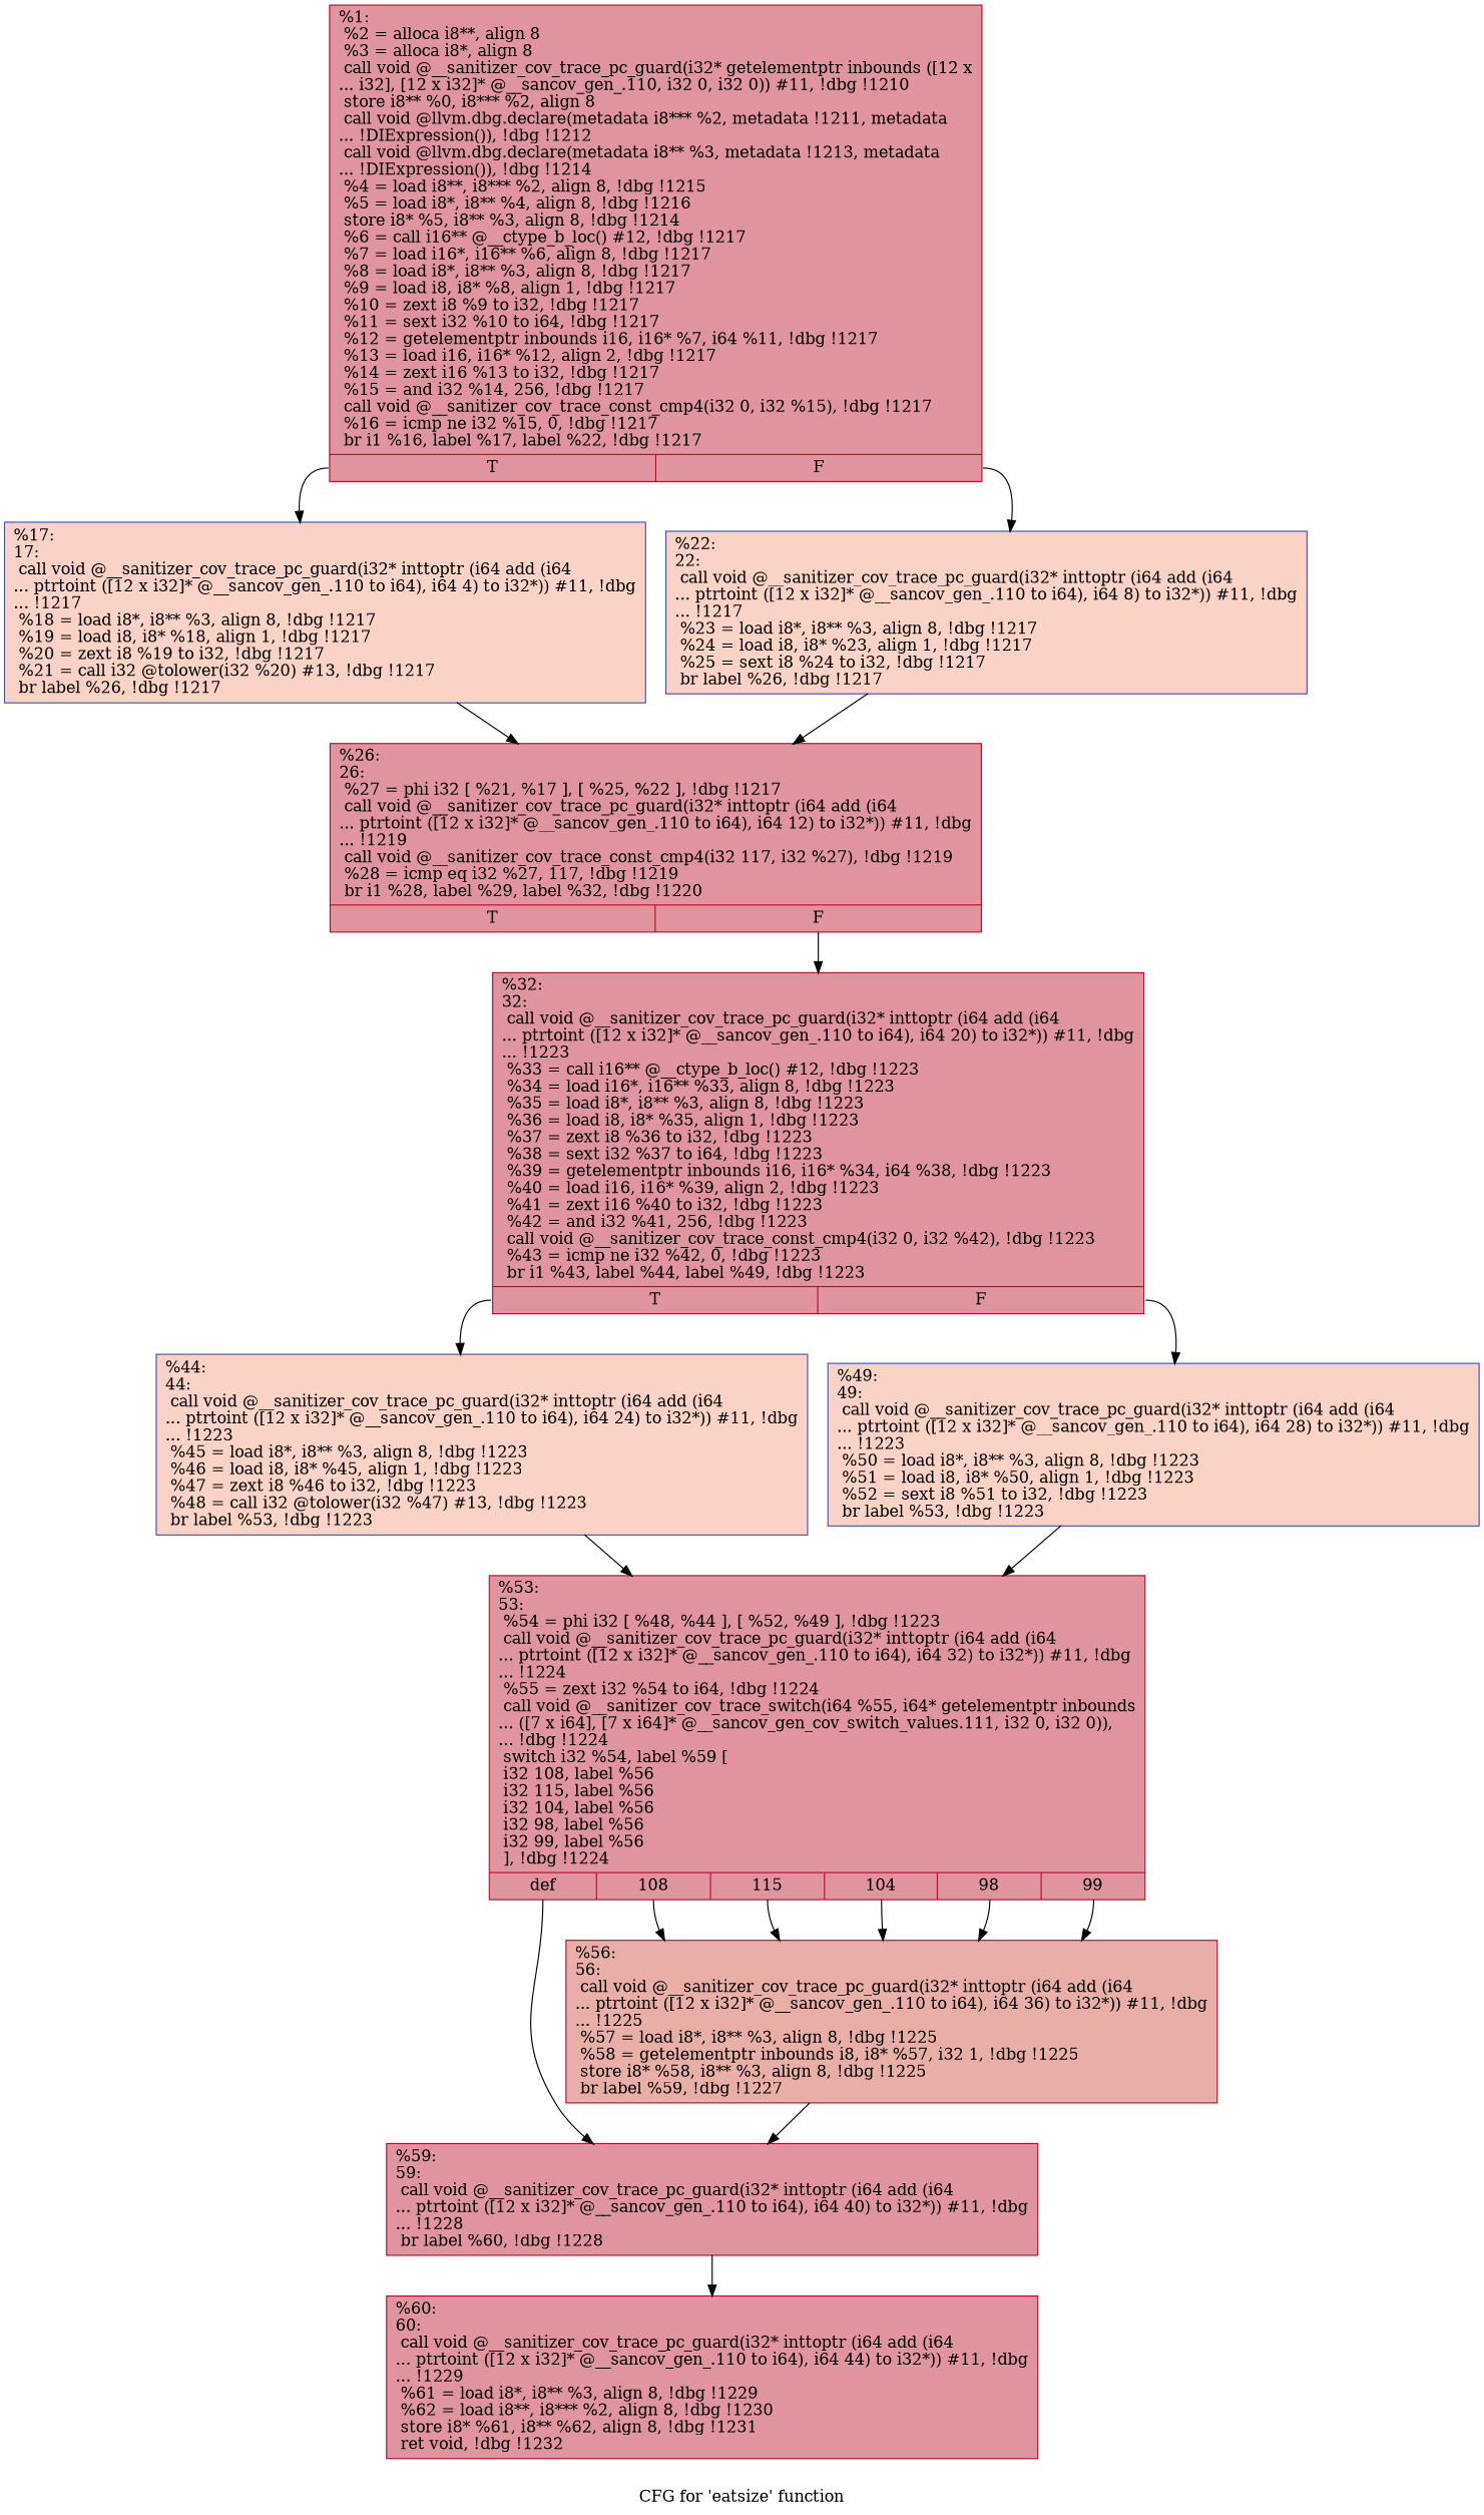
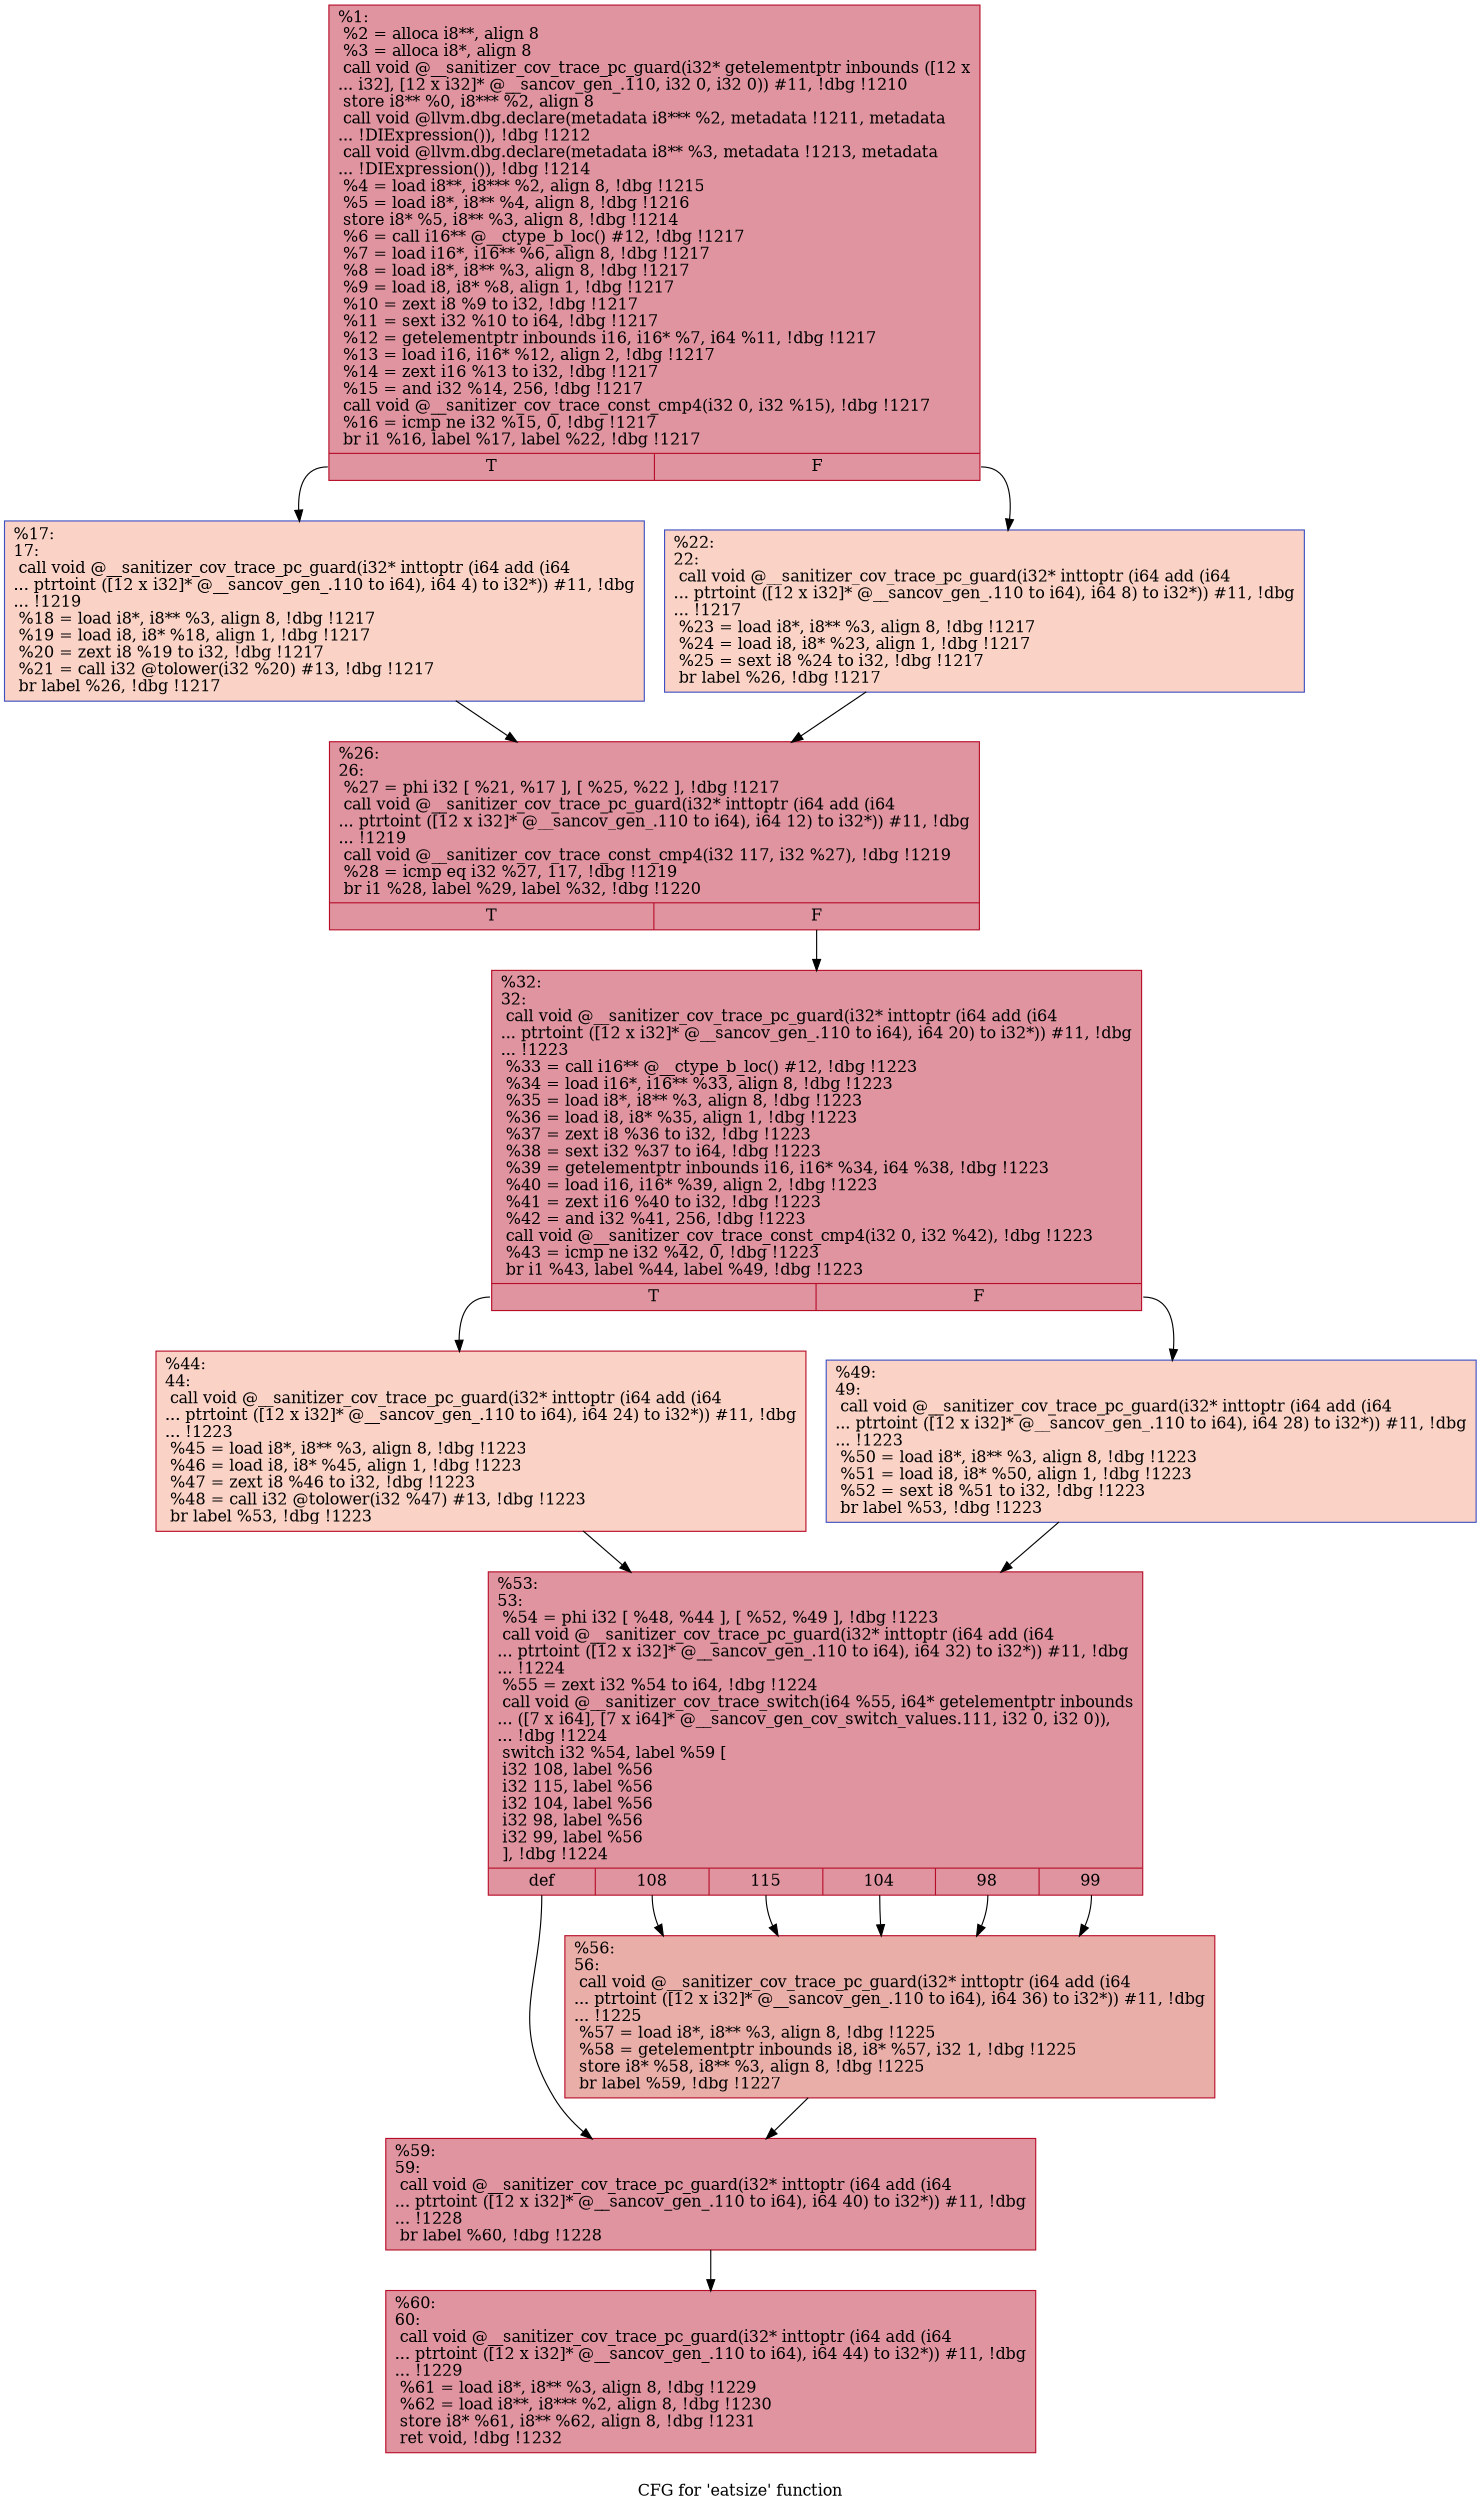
  digraph {
    label="CFG for 'eatsize' function"
    node [color="#b70d28ff" fillcolor="#b70d2870" shape=record style=filled]
    n1 [label="{%1:\l  %2 = alloca i8**, align 8\l  %3 = alloca i8*, align 8\l  call void @__sanitizer_cov_trace_pc_guard(i32* getelementptr inbounds ([12 x\l... i32], [12 x i32]* @__sancov_gen_.110, i32 0, i32 0)) #11, !dbg !1210\l  store i8** %0, i8*** %2, align 8\l  call void @llvm.dbg.declare(metadata i8*** %2, metadata !1211, metadata\l... !DIExpression()), !dbg !1212\l  call void @llvm.dbg.declare(metadata i8** %3, metadata !1213, metadata\l... !DIExpression()), !dbg !1214\l  %4 = load i8**, i8*** %2, align 8, !dbg !1215\l  %5 = load i8*, i8** %4, align 8, !dbg !1216\l  store i8* %5, i8** %3, align 8, !dbg !1214\l  %6 = call i16** @__ctype_b_loc() #12, !dbg !1217\l  %7 = load i16*, i16** %6, align 8, !dbg !1217\l  %8 = load i8*, i8** %3, align 8, !dbg !1217\l  %9 = load i8, i8* %8, align 1, !dbg !1217\l  %10 = zext i8 %9 to i32, !dbg !1217\l  %11 = sext i32 %10 to i64, !dbg !1217\l  %12 = getelementptr inbounds i16, i16* %7, i64 %11, !dbg !1217\l  %13 = load i16, i16* %12, align 2, !dbg !1217\l  %14 = zext i16 %13 to i32, !dbg !1217\l  %15 = and i32 %14, 256, !dbg !1217\l  call void @__sanitizer_cov_trace_const_cmp4(i32 0, i32 %15), !dbg !1217\l  %16 = icmp ne i32 %15, 0, !dbg !1217\l  br i1 %16, label %17, label %22, !dbg !1217\l|{<s0>T|<s1>F}}"]
-   n2 [color="#3d50c3ff" fillcolor="#f59c7d70" label="{%17:\l17:                                               \l  call void @__sanitizer_cov_trace_pc_guard(i32* inttoptr (i64 add (i64\l... ptrtoint ([12 x i32]* @__sancov_gen_.110 to i64), i64 4) to i32*)) #11, !dbg\l... !1217\l  %18 = load i8*, i8** %3, align 8, !dbg !1217\l  %19 = load i8, i8* %18, align 1, !dbg !1217\l  %20 = zext i8 %19 to i32, !dbg !1217\l  %21 = call i32 @tolower(i32 %20) #13, !dbg !1217\l  br label %26, !dbg !1217\l}"]
+   n2 [color="#3d50c3ff" fillcolor="#f59c7d70" label="{%17:\l17:                                               \l  call void @__sanitizer_cov_trace_pc_guard(i32* inttoptr (i64 add (i64\l... ptrtoint ([12 x i32]* @__sancov_gen_.110 to i64), i64 4) to i32*)) #11, !dbg\l... !1219\l  %18 = load i8*, i8** %3, align 8, !dbg !1217\l  %19 = load i8, i8* %18, align 1, !dbg !1217\l  %20 = zext i8 %19 to i32, !dbg !1217\l  %21 = call i32 @tolower(i32 %20) #13, !dbg !1217\l  br label %26, !dbg !1217\l}"]
    n3 [color="#3d50c3ff" fillcolor="#f59c7d70" label="{%22:\l22:                                               \l  call void @__sanitizer_cov_trace_pc_guard(i32* inttoptr (i64 add (i64\l... ptrtoint ([12 x i32]* @__sancov_gen_.110 to i64), i64 8) to i32*)) #11, !dbg\l... !1217\l  %23 = load i8*, i8** %3, align 8, !dbg !1217\l  %24 = load i8, i8* %23, align 1, !dbg !1217\l  %25 = sext i8 %24 to i32, !dbg !1217\l  br label %26, !dbg !1217\l}"]
    n4 [label="{%26:\l26:                                               \l  %27 = phi i32 [ %21, %17 ], [ %25, %22 ], !dbg !1217\l  call void @__sanitizer_cov_trace_pc_guard(i32* inttoptr (i64 add (i64\l... ptrtoint ([12 x i32]* @__sancov_gen_.110 to i64), i64 12) to i32*)) #11, !dbg\l... !1219\l  call void @__sanitizer_cov_trace_const_cmp4(i32 117, i32 %27), !dbg !1219\l  %28 = icmp eq i32 %27, 117, !dbg !1219\l  br i1 %28, label %29, label %32, !dbg !1220\l|{<s0>T|<s1>F}}"]
    n5 [label="{%32:\l32:                                               \l  call void @__sanitizer_cov_trace_pc_guard(i32* inttoptr (i64 add (i64\l... ptrtoint ([12 x i32]* @__sancov_gen_.110 to i64), i64 20) to i32*)) #11, !dbg\l... !1223\l  %33 = call i16** @__ctype_b_loc() #12, !dbg !1223\l  %34 = load i16*, i16** %33, align 8, !dbg !1223\l  %35 = load i8*, i8** %3, align 8, !dbg !1223\l  %36 = load i8, i8* %35, align 1, !dbg !1223\l  %37 = zext i8 %36 to i32, !dbg !1223\l  %38 = sext i32 %37 to i64, !dbg !1223\l  %39 = getelementptr inbounds i16, i16* %34, i64 %38, !dbg !1223\l  %40 = load i16, i16* %39, align 2, !dbg !1223\l  %41 = zext i16 %40 to i32, !dbg !1223\l  %42 = and i32 %41, 256, !dbg !1223\l  call void @__sanitizer_cov_trace_const_cmp4(i32 0, i32 %42), !dbg !1223\l  %43 = icmp ne i32 %42, 0, !dbg !1223\l  br i1 %43, label %44, label %49, !dbg !1223\l|{<s0>T|<s1>F}}"]
-   n6 [color="#3d50c3ff" fillcolor="#f59c7d70" label="{%44:\l44:                                               \l  call void @__sanitizer_cov_trace_pc_guard(i32* inttoptr (i64 add (i64\l... ptrtoint ([12 x i32]* @__sancov_gen_.110 to i64), i64 24) to i32*)) #11, !dbg\l... !1223\l  %45 = load i8*, i8** %3, align 8, !dbg !1223\l  %46 = load i8, i8* %45, align 1, !dbg !1223\l  %47 = zext i8 %46 to i32, !dbg !1223\l  %48 = call i32 @tolower(i32 %47) #13, !dbg !1223\l  br label %53, !dbg !1223\l}"]
+   n6 [fillcolor="#f59c7d70" label="{%44:\l44:                                               \l  call void @__sanitizer_cov_trace_pc_guard(i32* inttoptr (i64 add (i64\l... ptrtoint ([12 x i32]* @__sancov_gen_.110 to i64), i64 24) to i32*)) #11, !dbg\l... !1223\l  %45 = load i8*, i8** %3, align 8, !dbg !1223\l  %46 = load i8, i8* %45, align 1, !dbg !1223\l  %47 = zext i8 %46 to i32, !dbg !1223\l  %48 = call i32 @tolower(i32 %47) #13, !dbg !1223\l  br label %53, !dbg !1223\l}"]
    n7 [color="#3d50c3ff" fillcolor="#f59c7d70" label="{%49:\l49:                                               \l  call void @__sanitizer_cov_trace_pc_guard(i32* inttoptr (i64 add (i64\l... ptrtoint ([12 x i32]* @__sancov_gen_.110 to i64), i64 28) to i32*)) #11, !dbg\l... !1223\l  %50 = load i8*, i8** %3, align 8, !dbg !1223\l  %51 = load i8, i8* %50, align 1, !dbg !1223\l  %52 = sext i8 %51 to i32, !dbg !1223\l  br label %53, !dbg !1223\l}"]
    n8 [label="{%53:\l53:                                               \l  %54 = phi i32 [ %48, %44 ], [ %52, %49 ], !dbg !1223\l  call void @__sanitizer_cov_trace_pc_guard(i32* inttoptr (i64 add (i64\l... ptrtoint ([12 x i32]* @__sancov_gen_.110 to i64), i64 32) to i32*)) #11, !dbg\l... !1224\l  %55 = zext i32 %54 to i64, !dbg !1224\l  call void @__sanitizer_cov_trace_switch(i64 %55, i64* getelementptr inbounds\l... ([7 x i64], [7 x i64]* @__sancov_gen_cov_switch_values.111, i32 0, i32 0)),\l... !dbg !1224\l  switch i32 %54, label %59 [\l    i32 108, label %56\l    i32 115, label %56\l    i32 104, label %56\l    i32 98, label %56\l    i32 99, label %56\l  ], !dbg !1224\l|{<s0>def|<s1>108|<s2>115|<s3>104|<s4>98|<s5>99}}"]
    n9 [label="{%59:\l59:                                               \l  call void @__sanitizer_cov_trace_pc_guard(i32* inttoptr (i64 add (i64\l... ptrtoint ([12 x i32]* @__sancov_gen_.110 to i64), i64 40) to i32*)) #11, !dbg\l... !1228\l  br label %60, !dbg !1228\l}"]
    n10 [fillcolor="#d0473d70" label="{%56:\l56:                                               \l  call void @__sanitizer_cov_trace_pc_guard(i32* inttoptr (i64 add (i64\l... ptrtoint ([12 x i32]* @__sancov_gen_.110 to i64), i64 36) to i32*)) #11, !dbg\l... !1225\l  %57 = load i8*, i8** %3, align 8, !dbg !1225\l  %58 = getelementptr inbounds i8, i8* %57, i32 1, !dbg !1225\l  store i8* %58, i8** %3, align 8, !dbg !1225\l  br label %59, !dbg !1227\l}"]
    n11 [label="{%60:\l60:                                               \l  call void @__sanitizer_cov_trace_pc_guard(i32* inttoptr (i64 add (i64\l... ptrtoint ([12 x i32]* @__sancov_gen_.110 to i64), i64 44) to i32*)) #11, !dbg\l... !1229\l  %61 = load i8*, i8** %3, align 8, !dbg !1229\l  %62 = load i8**, i8*** %2, align 8, !dbg !1230\l  store i8* %61, i8** %62, align 8, !dbg !1231\l  ret void, !dbg !1232\l}"]
    n1 -> n2 [tailport=s0]
    n1 -> n3 [tailport=s1]
    n2 -> n4
    n3 -> n4
    n4 -> n5 [tailport=s1]
    n5 -> n6 [tailport=s0]
    n5 -> n7 [tailport=s1]
    n6 -> n8
    n7 -> n8
    n8 -> n9 [tailport=s0]
    n8 -> n10 [tailport=s1]
    n8 -> n10 [tailport=s2]
    n8 -> n10 [tailport=s3]
    n8 -> n10 [tailport=s4]
    n8 -> n10 [tailport=s5]
    n9 -> n11
    n10 -> n9
  }
